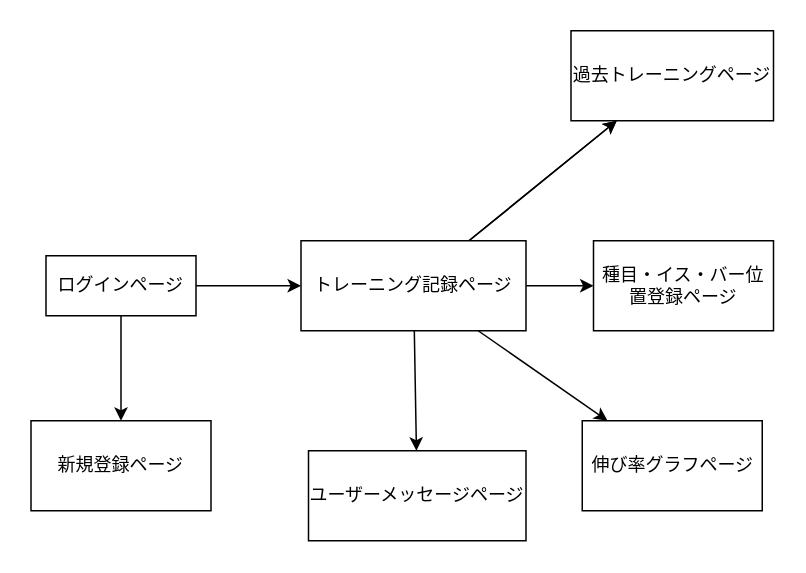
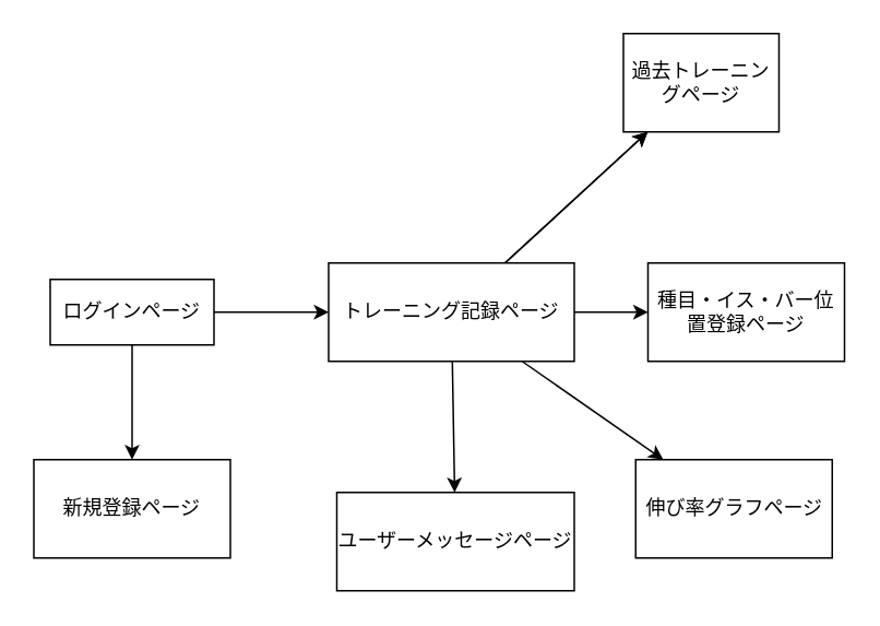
  <mxCell id="0" />
  <mxCell id="1" parent="0" />
  <mxCell id="2" value="" style="edgeStyle=none;html=1;" parent="1" source="4" target="10" edge="1"><mxGeometry relative="1" as="geometry" /></mxCell>
  <mxCell id="3" value="" style="edgeStyle=none;html=1;" parent="1" source="4" target="11" edge="1"><mxGeometry relative="1" as="geometry" /></mxCell>
  <mxCell id="4" value="ログインページ" style="whiteSpace=wrap;html=1;align=center;" parent="1" vertex="1"><mxGeometry x="30" y="170" width="100" height="40" as="geometry" /></mxCell>
  <mxCell id="5" value="" style="edgeStyle=none;html=1;" parent="1" source="10" target="12" edge="1"><mxGeometry relative="1" as="geometry" /></mxCell>
  <mxCell id="6" value="" style="edgeStyle=none;html=1;" parent="1" source="10" target="13" edge="1"><mxGeometry relative="1" as="geometry" /></mxCell>
  <mxCell id="7" value="" style="edgeStyle=none;html=1;" parent="1" source="10" target="13" edge="1"><mxGeometry relative="1" as="geometry" /></mxCell>
  <mxCell id="8" value="" style="edgeStyle=none;html=1;" parent="1" source="10" target="14" edge="1"><mxGeometry relative="1" as="geometry" /></mxCell>
  <mxCell id="9" value="" style="edgeStyle=none;html=1;" parent="1" source="10" target="15" edge="1"><mxGeometry relative="1" as="geometry" /></mxCell>
  <mxCell id="10" value="トレーニング記録ページ" style="whiteSpace=wrap;html=1;" parent="1" vertex="1"><mxGeometry x="200" y="160" width="150" height="60" as="geometry" /></mxCell>
  <mxCell id="11" value="新規登録ページ" style="whiteSpace=wrap;html=1;" parent="1" vertex="1"><mxGeometry x="20" y="280" width="120" height="60" as="geometry" /></mxCell>
  <mxCell id="12" value="種目・イス・バー位置登録ページ" style="whiteSpace=wrap;html=1;" parent="1" vertex="1"><mxGeometry x="395" y="160" width="120" height="60" as="geometry" /></mxCell>
- <mxCell id="13" value="過去トレーニングページ" style="whiteSpace=wrap;html=1;" parent="1" vertex="1"><mxGeometry x="380" y="20" width="135" height="60" as="geometry" /></mxCell>
+ <mxCell id="13" value="過去トレーニングページ" style="whiteSpace=wrap;html=1;" parent="1" vertex="1"><mxGeometry x="380" y="20" width="95" height="60" as="geometry" /></mxCell>
  <mxCell id="14" value="伸び率グラフページ" style="whiteSpace=wrap;html=1;" parent="1" vertex="1"><mxGeometry x="387.5" y="280" width="120" height="60" as="geometry" /></mxCell>
  <mxCell id="15" value="ユーザーメッセージページ" style="whiteSpace=wrap;html=1;" parent="1" vertex="1"><mxGeometry x="205" y="300" width="145" height="60" as="geometry" /></mxCell>
